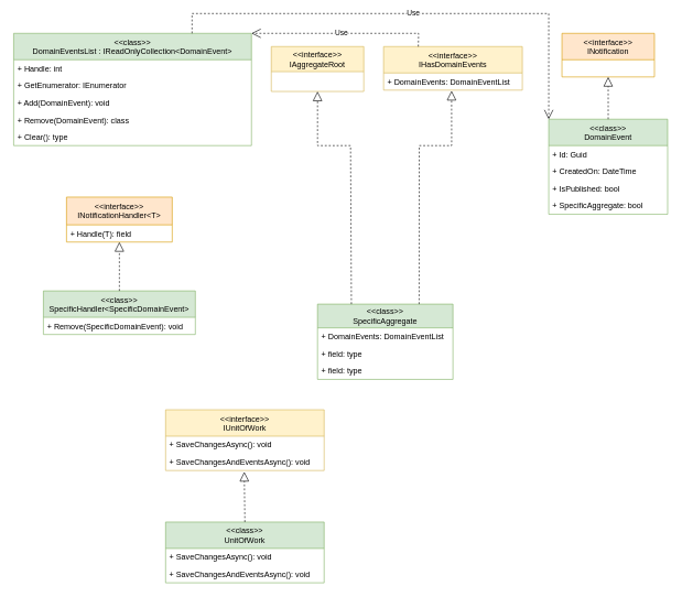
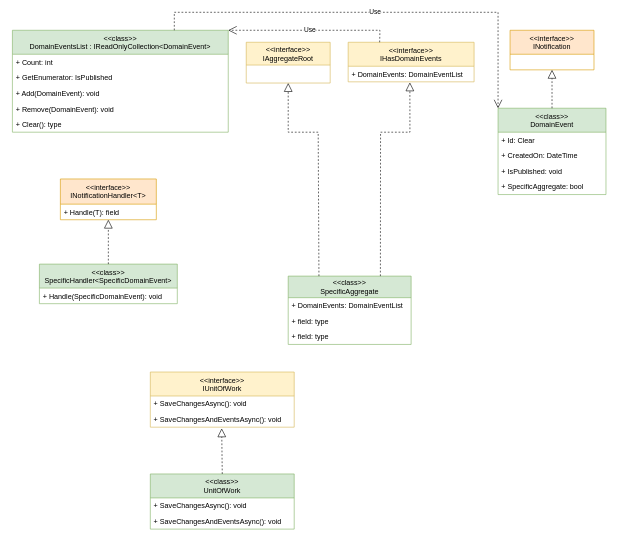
  <mxCell id="0" />
  <mxCell id="1" parent="0" />
  <mxCell id="2" value="&lt;&lt;class&gt;&gt;&#10;DomainEventsList : IReadOnlyCollection&lt;DomainEvent&gt;" style="swimlane;fontStyle=0;childLayout=stackLayout;horizontal=1;startSize=40;fillColor=#d5e8d4;horizontalStack=0;resizeParent=1;resizeParentMax=0;resizeLast=0;collapsible=1;marginBottom=0;strokeColor=#82b366;" vertex="1" parent="1"><mxGeometry x="20" y="50" width="360" height="170" as="geometry" /></mxCell>
- <mxCell id="3" value="+ Handle: int" style="text;strokeColor=none;fillColor=none;align=left;verticalAlign=top;spacingLeft=4;spacingRight=4;overflow=hidden;rotatable=0;points=[[0,0.5],[1,0.5]];portConstraint=eastwest;" vertex="1" parent="2"><mxGeometry y="40" width="360" height="26" as="geometry" /></mxCell>
- <mxCell id="4" value="+ GetEnumerator: IEnumerator" style="text;strokeColor=none;fillColor=none;align=left;verticalAlign=top;spacingLeft=4;spacingRight=4;overflow=hidden;rotatable=0;points=[[0,0.5],[1,0.5]];portConstraint=eastwest;" vertex="1" parent="2"><mxGeometry y="66" width="360" height="26" as="geometry" /></mxCell>
+ <mxCell id="3" value="+ Count: int" style="text;strokeColor=none;fillColor=none;align=left;verticalAlign=top;spacingLeft=4;spacingRight=4;overflow=hidden;rotatable=0;points=[[0,0.5],[1,0.5]];portConstraint=eastwest;" vertex="1" parent="2"><mxGeometry y="40" width="360" height="26" as="geometry" /></mxCell>
+ <mxCell id="4" value="+ GetEnumerator: IsPublished" style="text;strokeColor=none;fillColor=none;align=left;verticalAlign=top;spacingLeft=4;spacingRight=4;overflow=hidden;rotatable=0;points=[[0,0.5],[1,0.5]];portConstraint=eastwest;" vertex="1" parent="2"><mxGeometry y="66" width="360" height="26" as="geometry" /></mxCell>
  <mxCell id="5" value="+ Add(DomainEvent): void" style="text;strokeColor=none;fillColor=none;align=left;verticalAlign=top;spacingLeft=4;spacingRight=4;overflow=hidden;rotatable=0;points=[[0,0.5],[1,0.5]];portConstraint=eastwest;" vertex="1" parent="2"><mxGeometry y="92" width="360" height="26" as="geometry" /></mxCell>
- <mxCell id="6" value="+ Remove(DomainEvent): class" style="text;strokeColor=none;fillColor=none;align=left;verticalAlign=top;spacingLeft=4;spacingRight=4;overflow=hidden;rotatable=0;points=[[0,0.5],[1,0.5]];portConstraint=eastwest;" vertex="1" parent="2"><mxGeometry y="118" width="360" height="26" as="geometry" /></mxCell>
+ <mxCell id="6" value="+ Remove(DomainEvent): void" style="text;strokeColor=none;fillColor=none;align=left;verticalAlign=top;spacingLeft=4;spacingRight=4;overflow=hidden;rotatable=0;points=[[0,0.5],[1,0.5]];portConstraint=eastwest;" vertex="1" parent="2"><mxGeometry y="118" width="360" height="26" as="geometry" /></mxCell>
  <mxCell id="7" value="+ Clear(): type" style="text;strokeColor=none;fillColor=none;align=left;verticalAlign=top;spacingLeft=4;spacingRight=4;overflow=hidden;rotatable=0;points=[[0,0.5],[1,0.5]];portConstraint=eastwest;" vertex="1" parent="2"><mxGeometry y="144" width="360" height="26" as="geometry" /></mxCell>
  <mxCell id="8" value="&lt;&lt;interface&gt;&gt;&#10;IHasDomainEvents" style="swimlane;fontStyle=0;childLayout=stackLayout;horizontal=1;startSize=40;fillColor=#fff2cc;horizontalStack=0;resizeParent=1;resizeParentMax=0;resizeLast=0;collapsible=1;marginBottom=0;strokeColor=#d6b656;" vertex="1" parent="1"><mxGeometry x="580" y="70" width="210" height="66" as="geometry" /></mxCell>
  <mxCell id="9" value="+ DomainEvents: DomainEventList" style="text;strokeColor=none;fillColor=none;align=left;verticalAlign=top;spacingLeft=4;spacingRight=4;overflow=hidden;rotatable=0;points=[[0,0.5],[1,0.5]];portConstraint=eastwest;" vertex="1" parent="8"><mxGeometry y="40" width="210" height="26" as="geometry" /></mxCell>
  <mxCell id="10" value="&lt;&lt;interface&gt;&gt;&#10;INotification" style="swimlane;fontStyle=0;childLayout=stackLayout;horizontal=1;startSize=40;fillColor=#ffe6cc;horizontalStack=0;resizeParent=1;resizeParentMax=0;resizeLast=0;collapsible=1;marginBottom=0;strokeColor=#d79b00;" vertex="1" parent="1"><mxGeometry x="850" y="50" width="140" height="66" as="geometry" /></mxCell>
  <mxCell id="11" value="&lt;&lt;class&gt;&gt;&#10;DomainEvent" style="swimlane;fontStyle=0;childLayout=stackLayout;horizontal=1;startSize=40;fillColor=#d5e8d4;horizontalStack=0;resizeParent=1;resizeParentMax=0;resizeLast=0;collapsible=1;marginBottom=0;strokeColor=#82b366;" vertex="1" parent="1"><mxGeometry x="830" y="180" width="180" height="144" as="geometry" /></mxCell>
- <mxCell id="12" value="+ Id: Guid" style="text;strokeColor=none;fillColor=none;align=left;verticalAlign=top;spacingLeft=4;spacingRight=4;overflow=hidden;rotatable=0;points=[[0,0.5],[1,0.5]];portConstraint=eastwest;" vertex="1" parent="11"><mxGeometry y="40" width="180" height="26" as="geometry" /></mxCell>
+ <mxCell id="12" value="+ Id: Clear" style="text;strokeColor=none;fillColor=none;align=left;verticalAlign=top;spacingLeft=4;spacingRight=4;overflow=hidden;rotatable=0;points=[[0,0.5],[1,0.5]];portConstraint=eastwest;" vertex="1" parent="11"><mxGeometry y="40" width="180" height="26" as="geometry" /></mxCell>
  <mxCell id="13" value="+ CreatedOn: DateTime" style="text;strokeColor=none;fillColor=none;align=left;verticalAlign=top;spacingLeft=4;spacingRight=4;overflow=hidden;rotatable=0;points=[[0,0.5],[1,0.5]];portConstraint=eastwest;" vertex="1" parent="11"><mxGeometry y="66" width="180" height="26" as="geometry" /></mxCell>
- <mxCell id="14" value="+ IsPublished: bool" style="text;strokeColor=none;fillColor=none;align=left;verticalAlign=top;spacingLeft=4;spacingRight=4;overflow=hidden;rotatable=0;points=[[0,0.5],[1,0.5]];portConstraint=eastwest;" vertex="1" parent="11"><mxGeometry y="92" width="180" height="26" as="geometry" /></mxCell>
+ <mxCell id="14" value="+ IsPublished: void" style="text;strokeColor=none;fillColor=none;align=left;verticalAlign=top;spacingLeft=4;spacingRight=4;overflow=hidden;rotatable=0;points=[[0,0.5],[1,0.5]];portConstraint=eastwest;" vertex="1" parent="11"><mxGeometry y="92" width="180" height="26" as="geometry" /></mxCell>
  <mxCell id="15" value="+ SpecificAggregate: bool" style="text;strokeColor=none;fillColor=none;align=left;verticalAlign=top;spacingLeft=4;spacingRight=4;overflow=hidden;rotatable=0;points=[[0,0.5],[1,0.5]];portConstraint=eastwest;" vertex="1" parent="11"><mxGeometry y="118" width="180" height="26" as="geometry" /></mxCell>
  <mxCell id="16" value="" style="endArrow=block;dashed=1;endFill=0;endSize=12;html=1;rounded=0;exitX=0.5;exitY=0;exitDx=0;exitDy=0;entryX=0.5;entryY=1;entryDx=0;entryDy=0;" edge="1" parent="1" source="11" target="10"><mxGeometry width="160" relative="1" as="geometry"><mxPoint x="740" y="420" as="sourcePoint" /><mxPoint x="900" y="420" as="targetPoint" /></mxGeometry></mxCell>
  <mxCell id="17" value="Use" style="endArrow=open;endSize=12;dashed=1;html=1;rounded=0;exitX=0.25;exitY=0;exitDx=0;exitDy=0;entryX=1;entryY=0;entryDx=0;entryDy=0;" edge="1" parent="1" source="8" target="2"><mxGeometry width="160" relative="1" as="geometry"><mxPoint x="490" y="280" as="sourcePoint" /><mxPoint x="650" y="280" as="targetPoint" /><Array as="points"><mxPoint x="633" y="50" /></Array></mxGeometry></mxCell>
  <mxCell id="18" value="Use" style="endArrow=open;endSize=12;dashed=1;html=1;rounded=0;exitX=0.75;exitY=0;exitDx=0;exitDy=0;entryX=0;entryY=0;entryDx=0;entryDy=0;" edge="1" parent="1" source="2" target="11"><mxGeometry width="160" relative="1" as="geometry"><mxPoint x="440" y="360" as="sourcePoint" /><mxPoint x="600" y="360" as="targetPoint" /><Array as="points"><mxPoint y="20" x="290" /><mxPoint x="830" y="20" /></Array></mxGeometry></mxCell>
  <mxCell id="19" value="&lt;&lt;class&gt;&gt;&#10;SpecificAggregate" style="swimlane;fontStyle=0;childLayout=stackLayout;horizontal=1;startSize=36;fillColor=#d5e8d4;horizontalStack=0;resizeParent=1;resizeParentMax=0;resizeLast=0;collapsible=1;marginBottom=0;strokeColor=#82b366;" vertex="1" parent="1"><mxGeometry x="480" y="460" width="205" height="114" as="geometry" /></mxCell>
  <mxCell id="20" value="+ DomainEvents: DomainEventList" style="text;strokeColor=none;fillColor=none;align=left;verticalAlign=top;spacingLeft=4;spacingRight=4;overflow=hidden;rotatable=0;points=[[0,0.5],[1,0.5]];portConstraint=eastwest;" vertex="1" parent="19"><mxGeometry y="36" width="205" height="26" as="geometry" /></mxCell>
  <mxCell id="21" value="+ field: type" style="text;strokeColor=none;fillColor=none;align=left;verticalAlign=top;spacingLeft=4;spacingRight=4;overflow=hidden;rotatable=0;points=[[0,0.5],[1,0.5]];portConstraint=eastwest;" vertex="1" parent="19"><mxGeometry y="62" width="205" height="26" as="geometry" /></mxCell>
  <mxCell id="22" value="+ field: type" style="text;strokeColor=none;fillColor=none;align=left;verticalAlign=top;spacingLeft=4;spacingRight=4;overflow=hidden;rotatable=0;points=[[0,0.5],[1,0.5]];portConstraint=eastwest;" vertex="1" parent="19"><mxGeometry y="88" width="205" height="26" as="geometry" /></mxCell>
  <mxCell id="23" value="&lt;&lt;interface&gt;&gt;&#10;IAggregateRoot" style="swimlane;fontStyle=0;childLayout=stackLayout;horizontal=1;startSize=38;fillColor=#fff2cc;horizontalStack=0;resizeParent=1;resizeParentMax=0;resizeLast=0;collapsible=1;marginBottom=0;strokeColor=#d6b656;" vertex="1" parent="1"><mxGeometry x="410" y="70" width="140" height="68" as="geometry" /></mxCell>
  <mxCell id="24" value="" style="endArrow=block;dashed=1;endFill=0;endSize=12;html=1;rounded=0;exitX=0.25;exitY=0;exitDx=0;exitDy=0;entryX=0.5;entryY=1;entryDx=0;entryDy=0;" edge="1" parent="1" source="19" target="23"><mxGeometry width="160" relative="1" as="geometry"><mxPoint x="390" y="440" as="sourcePoint" /><mxPoint x="550" y="440" as="targetPoint" /><Array as="points"><mxPoint x="530" y="220" /><mxPoint x="480" y="220" /></Array></mxGeometry></mxCell>
  <mxCell id="25" value="" style="endArrow=block;dashed=1;endFill=0;endSize=12;html=1;rounded=0;exitX=0.75;exitY=0;exitDx=0;exitDy=0;entryX=0.49;entryY=1.038;entryDx=0;entryDy=0;entryPerimeter=0;" edge="1" parent="1" source="19" target="9"><mxGeometry width="160" relative="1" as="geometry"><mxPoint x="520" y="450" as="sourcePoint" /><mxPoint x="680" y="450" as="targetPoint" /><Array as="points"><mxPoint x="634" y="220" /><mxPoint x="683" y="220" /></Array></mxGeometry></mxCell>
  <mxCell id="26" value="&lt;&lt;interface&gt;&gt;&#10;INotificationHandler&lt;T&gt;" style="swimlane;fontStyle=0;childLayout=stackLayout;horizontal=1;startSize=42;fillColor=#ffe6cc;horizontalStack=0;resizeParent=1;resizeParentMax=0;resizeLast=0;collapsible=1;marginBottom=0;strokeColor=#d79b00;" vertex="1" parent="1"><mxGeometry x="100" y="298" width="160" height="68" as="geometry" /></mxCell>
  <mxCell id="27" value="+ Handle(T): field" style="text;strokeColor=none;fillColor=none;align=left;verticalAlign=top;spacingLeft=4;spacingRight=4;overflow=hidden;rotatable=0;points=[[0,0.5],[1,0.5]];portConstraint=eastwest;" vertex="1" parent="26"><mxGeometry y="42" width="160" height="26" as="geometry" /></mxCell>
  <mxCell id="28" value="&lt;&lt;class&gt;&gt;&#10;SpecificHandler&lt;SpecificDomainEvent&gt;" style="swimlane;fontStyle=0;childLayout=stackLayout;horizontal=1;startSize=40;fillColor=#d5e8d4;horizontalStack=0;resizeParent=1;resizeParentMax=0;resizeLast=0;collapsible=1;marginBottom=0;strokeColor=#82b366;" vertex="1" parent="1"><mxGeometry x="65" y="440" width="230" height="66" as="geometry" /></mxCell>
- <mxCell id="29" value="+ Remove(SpecificDomainEvent): void" style="text;strokeColor=none;fillColor=none;align=left;verticalAlign=top;spacingLeft=4;spacingRight=4;overflow=hidden;rotatable=0;points=[[0,0.5],[1,0.5]];portConstraint=eastwest;" vertex="1" parent="28"><mxGeometry y="40" width="230" height="26" as="geometry" /></mxCell>
+ <mxCell id="29" value="+ Handle(SpecificDomainEvent): void" style="text;strokeColor=none;fillColor=none;align=left;verticalAlign=top;spacingLeft=4;spacingRight=4;overflow=hidden;rotatable=0;points=[[0,0.5],[1,0.5]];portConstraint=eastwest;" vertex="1" parent="28"><mxGeometry y="40" width="230" height="26" as="geometry" /></mxCell>
  <mxCell id="30" value="" style="endArrow=block;dashed=1;endFill=0;endSize=12;html=1;rounded=0;exitX=0.5;exitY=0;exitDx=0;exitDy=0;entryX=0.5;entryY=1;entryDx=0;entryDy=0;entryPerimeter=0;" edge="1" parent="1" source="28" target="27"><mxGeometry width="160" relative="1" as="geometry"><mxPoint x="220" y="550" as="sourcePoint" /><mxPoint x="180" y="370" as="targetPoint" /></mxGeometry></mxCell>
  <mxCell id="31" value="&lt;&lt;interface&gt;&gt;&#10;IUnitOfWork" style="swimlane;fontStyle=0;childLayout=stackLayout;horizontal=1;startSize=40;fillColor=#fff2cc;horizontalStack=0;resizeParent=1;resizeParentMax=0;resizeLast=0;collapsible=1;marginBottom=0;strokeColor=#d6b656;" vertex="1" parent="1"><mxGeometry x="250" y="620" width="240" height="92" as="geometry" /></mxCell>
  <mxCell id="32" value="+ SaveChangesAsync(): void" style="text;strokeColor=none;fillColor=none;align=left;verticalAlign=top;spacingLeft=4;spacingRight=4;overflow=hidden;rotatable=0;points=[[0,0.5],[1,0.5]];portConstraint=eastwest;" vertex="1" parent="31"><mxGeometry y="40" width="240" height="26" as="geometry" /></mxCell>
  <mxCell id="33" value="+ SaveChangesAndEventsAsync(): void" style="text;strokeColor=none;fillColor=none;align=left;verticalAlign=top;spacingLeft=4;spacingRight=4;overflow=hidden;rotatable=0;points=[[0,0.5],[1,0.5]];portConstraint=eastwest;" vertex="1" parent="31"><mxGeometry y="66" width="240" height="26" as="geometry" /></mxCell>
  <mxCell id="34" value="&lt;&lt;class&gt;&gt;&#10;UnitOfWork" style="swimlane;fontStyle=0;childLayout=stackLayout;horizontal=1;startSize=40;fillColor=#d5e8d4;horizontalStack=0;resizeParent=1;resizeParentMax=0;resizeLast=0;collapsible=1;marginBottom=0;strokeColor=#82b366;" vertex="1" parent="1"><mxGeometry x="250" y="790" width="240" height="92" as="geometry" /></mxCell>
  <mxCell id="35" value="+ SaveChangesAsync(): void" style="text;strokeColor=none;fillColor=none;align=left;verticalAlign=top;spacingLeft=4;spacingRight=4;overflow=hidden;rotatable=0;points=[[0,0.5],[1,0.5]];portConstraint=eastwest;" vertex="1" parent="34"><mxGeometry y="40" width="240" height="26" as="geometry" /></mxCell>
  <mxCell id="36" value="+ SaveChangesAndEventsAsync(): void" style="text;strokeColor=none;fillColor=none;align=left;verticalAlign=top;spacingLeft=4;spacingRight=4;overflow=hidden;rotatable=0;points=[[0,0.5],[1,0.5]];portConstraint=eastwest;" vertex="1" parent="34"><mxGeometry y="66" width="240" height="26" as="geometry" /></mxCell>
  <mxCell id="37" value="" style="endArrow=block;dashed=1;endFill=0;endSize=12;html=1;rounded=0;exitX=0.5;exitY=0;exitDx=0;exitDy=0;entryX=0.496;entryY=1.077;entryDx=0;entryDy=0;entryPerimeter=0;" edge="1" parent="1" source="34" target="33"><mxGeometry width="160" relative="1" as="geometry"><mxPoint x="690" y="790" as="sourcePoint" /><mxPoint x="850" y="790" as="targetPoint" /></mxGeometry></mxCell>
